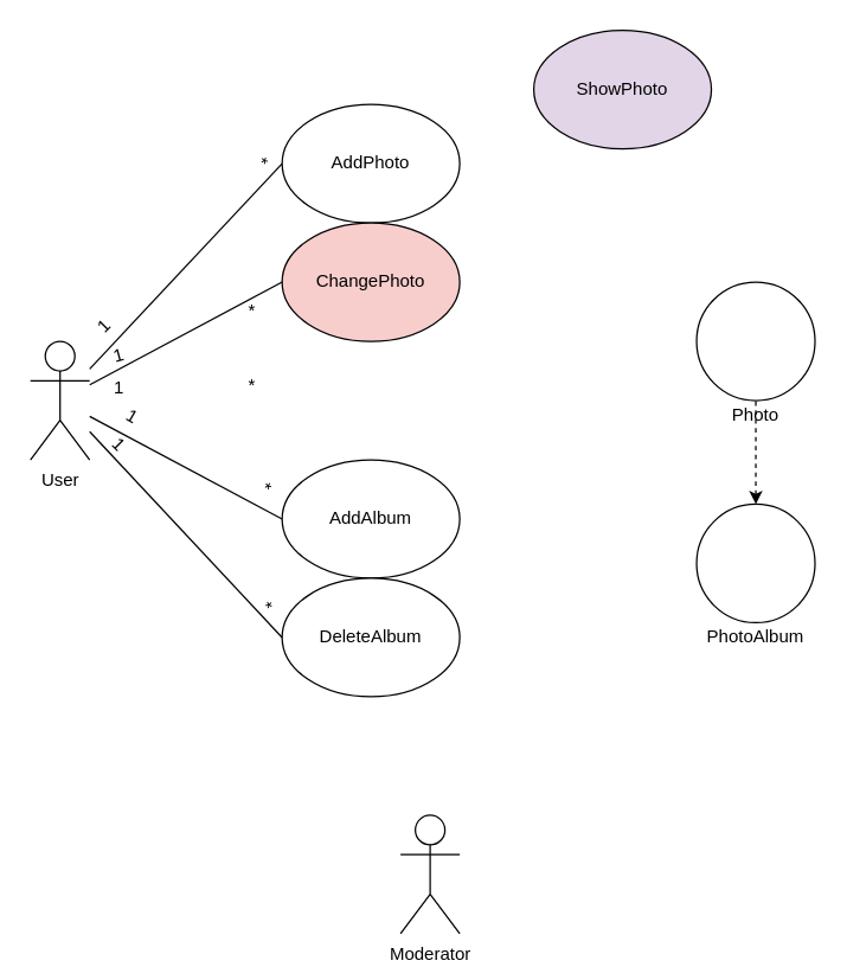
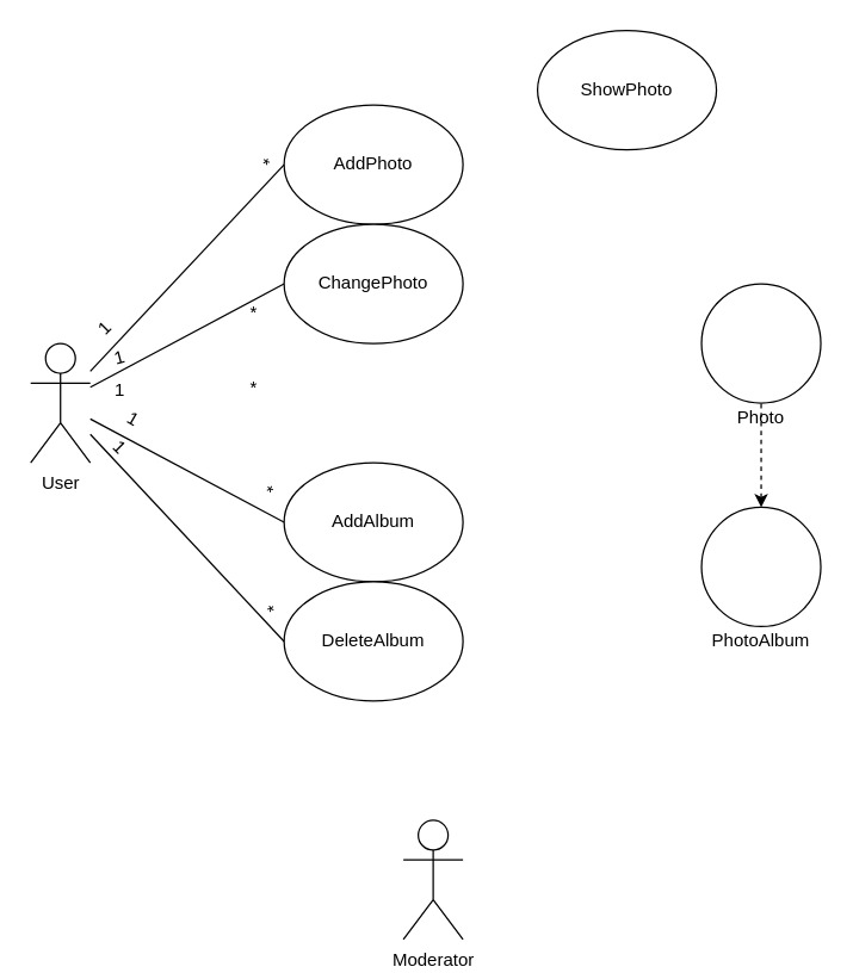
  <mxCell id="0" />
  <mxCell id="1" parent="0" />
  <mxCell id="2" style="edgeStyle=none;rounded=0;orthogonalLoop=1;jettySize=auto;html=1;endArrow=none;endFill=0;entryX=0;entryY=0.5;entryDx=0;entryDy=0;" edge="1" parent="1" source="6" target="9"><mxGeometry relative="1" as="geometry" /></mxCell>
  <mxCell id="3" style="edgeStyle=none;rounded=0;orthogonalLoop=1;jettySize=auto;html=1;entryX=0;entryY=0.5;entryDx=0;entryDy=0;endArrow=none;endFill=0;" edge="1" parent="1" source="6" target="8"><mxGeometry relative="1" as="geometry" /></mxCell>
  <mxCell id="4" style="edgeStyle=none;rounded=0;orthogonalLoop=1;jettySize=auto;html=1;entryX=0;entryY=0.5;entryDx=0;entryDy=0;endArrow=none;endFill=0;" edge="1" parent="1" target="23"><mxGeometry relative="1" as="geometry"><mxPoint x="60" y="291" as="sourcePoint" /></mxGeometry></mxCell>
  <mxCell id="5" style="edgeStyle=none;rounded=0;orthogonalLoop=1;jettySize=auto;html=1;entryX=0;entryY=0.5;entryDx=0;entryDy=0;endArrow=none;endFill=0;" edge="1" parent="1" source="6" target="22"><mxGeometry relative="1" as="geometry" /></mxCell>
  <mxCell id="6" value="&lt;div&gt;User&lt;/div&gt;" style="shape=umlActor;verticalLabelPosition=bottom;labelBackgroundColor=#ffffff;verticalAlign=top;html=1;" vertex="1" parent="1"><mxGeometry x="20" y="230" width="40" height="80" as="geometry" /></mxCell>
  <mxCell id="7" value="&lt;div&gt;Moderator&lt;/div&gt;" style="shape=umlActor;verticalLabelPosition=bottom;labelBackgroundColor=#ffffff;verticalAlign=top;html=1;" vertex="1" parent="1"><mxGeometry x="270" y="550" width="40" height="80" as="geometry" /></mxCell>
  <mxCell id="8" value="AddPhoto" style="ellipse;whiteSpace=wrap;html=1;" vertex="1" parent="1"><mxGeometry x="190" y="70" width="120" height="80" as="geometry" /></mxCell>
- <mxCell id="9" value="ChangePhoto" style="ellipse;whiteSpace=wrap;html=1;fillColor=#f8cecc;" vertex="1" parent="1"><mxGeometry x="190" y="150" width="120" height="80" as="geometry" /></mxCell>
+ <mxCell id="9" value="ChangePhoto" style="ellipse;whiteSpace=wrap;html=1;" vertex="1" parent="1"><mxGeometry x="190" y="150" width="120" height="80" as="geometry" /></mxCell>
  <mxCell id="10" value="1" style="text;html=1;strokeColor=none;fillColor=none;align=center;verticalAlign=middle;whiteSpace=wrap;rounded=0;rotation=-45;" vertex="1" parent="1"><mxGeometry x="50" y="210" width="40" height="20" as="geometry" /></mxCell>
  <mxCell id="11" value="1" style="text;html=1;strokeColor=none;fillColor=none;align=center;verticalAlign=middle;whiteSpace=wrap;rounded=0;rotation=0;" vertex="1" parent="1"><mxGeometry x="60" y="252" width="40" height="20" as="geometry" /></mxCell>
  <mxCell id="12" value="*" style="text;html=1;strokeColor=none;fillColor=none;align=center;verticalAlign=middle;whiteSpace=wrap;rounded=0;rotation=0;" vertex="1" parent="1"><mxGeometry x="150" y="200" width="40" height="20" as="geometry" /></mxCell>
  <mxCell id="13" value="*" style="text;html=1;strokeColor=none;fillColor=none;align=center;verticalAlign=middle;whiteSpace=wrap;rounded=0;rotation=-45;" vertex="1" parent="1"><mxGeometry x="160" y="100" width="40" height="20" as="geometry" /></mxCell>
  <mxCell id="14" value="*" style="text;html=1;strokeColor=none;fillColor=none;align=center;verticalAlign=middle;whiteSpace=wrap;rounded=0;rotation=0;" vertex="1" parent="1"><mxGeometry x="150" y="250" width="40" height="20" as="geometry" /></mxCell>
  <mxCell id="15" value="" style="group" vertex="1" connectable="0" parent="1"><mxGeometry x="470" y="190" width="80" height="100" as="geometry" /></mxCell>
  <mxCell id="16" value="" style="ellipse;whiteSpace=wrap;html=1;aspect=fixed;" vertex="1" parent="15"><mxGeometry width="80" height="80" as="geometry" /></mxCell>
  <mxCell id="17" value="Photo" style="text;html=1;strokeColor=none;fillColor=none;align=center;verticalAlign=middle;whiteSpace=wrap;rounded=0;" vertex="1" parent="15"><mxGeometry x="20" y="80" width="40" height="20" as="geometry" /></mxCell>
  <mxCell id="18" value="" style="group" vertex="1" connectable="0" parent="1"><mxGeometry x="470" y="340" width="80" height="100" as="geometry" /></mxCell>
  <mxCell id="19" value="" style="ellipse;whiteSpace=wrap;html=1;aspect=fixed;" vertex="1" parent="18"><mxGeometry width="80" height="80" as="geometry" /></mxCell>
  <mxCell id="20" value="PhotoAlbum" style="text;html=1;strokeColor=none;fillColor=none;align=center;verticalAlign=middle;whiteSpace=wrap;rounded=0;" vertex="1" parent="18"><mxGeometry x="20" y="80" width="40" height="20" as="geometry" /></mxCell>
  <mxCell id="21" value="1" style="text;html=1;strokeColor=none;fillColor=none;align=center;verticalAlign=middle;whiteSpace=wrap;rounded=0;rotation=-15;" vertex="1" parent="1"><mxGeometry x="60" y="230" width="40" height="20" as="geometry" /></mxCell>
  <mxCell id="22" value="AddAlbum" style="ellipse;whiteSpace=wrap;html=1;" vertex="1" parent="1"><mxGeometry x="190" y="310" width="120" height="80" as="geometry" /></mxCell>
  <mxCell id="23" value="DeleteAlbum" style="ellipse;whiteSpace=wrap;html=1;" vertex="1" parent="1"><mxGeometry x="190" y="390" width="120" height="80" as="geometry" /></mxCell>
  <mxCell id="24" value="*" style="text;html=1;strokeColor=none;fillColor=none;align=center;verticalAlign=middle;whiteSpace=wrap;rounded=0;rotation=30;" vertex="1" parent="1"><mxGeometry x="160" y="320" width="40" height="20" as="geometry" /></mxCell>
  <mxCell id="25" value="*" style="text;html=1;strokeColor=none;fillColor=none;align=center;verticalAlign=middle;whiteSpace=wrap;rounded=0;rotation=45;" vertex="1" parent="1"><mxGeometry x="160" y="400" width="40" height="20" as="geometry" /></mxCell>
  <mxCell id="26" value="1" style="text;html=1;strokeColor=none;fillColor=none;align=center;verticalAlign=middle;whiteSpace=wrap;rounded=0;rotation=30;" vertex="1" parent="1"><mxGeometry x="69" y="271" width="40" height="20" as="geometry" /></mxCell>
  <mxCell id="27" value="1" style="text;html=1;strokeColor=none;fillColor=none;align=center;verticalAlign=middle;whiteSpace=wrap;rounded=0;rotation=45;" vertex="1" parent="1"><mxGeometry x="60" y="290" width="40" height="20" as="geometry" /></mxCell>
- <mxCell id="28" value="ShowPhoto" style="ellipse;whiteSpace=wrap;html=1;fillColor=#e1d5e7;" vertex="1" parent="1"><mxGeometry x="360" y="20" width="120" height="80" as="geometry" /></mxCell>
+ <mxCell id="28" value="ShowPhoto" style="ellipse;whiteSpace=wrap;html=1;" vertex="1" parent="1"><mxGeometry x="360" y="20" width="120" height="80" as="geometry" /></mxCell>
  <mxCell id="29" style="edgeStyle=none;rounded=0;orthogonalLoop=1;jettySize=auto;html=1;entryX=0.5;entryY=0;entryDx=0;entryDy=0;endArrow=none;endFill=0;dashed=1;startArrow=classic;startFill=1;" edge="1" parent="1" source="19" target="17"><mxGeometry relative="1" as="geometry" /></mxCell>
